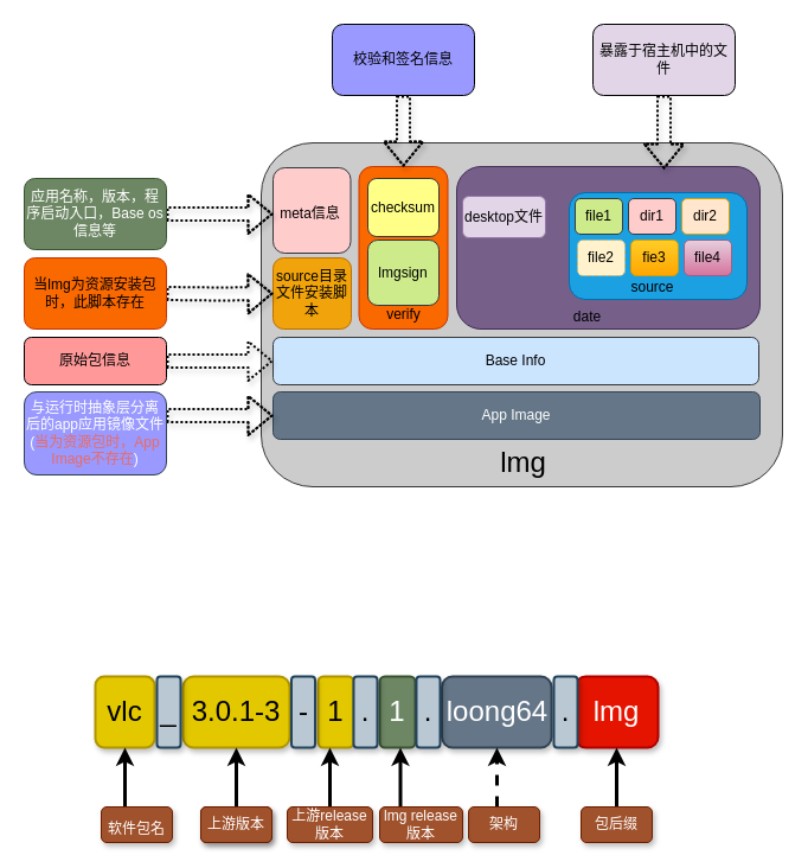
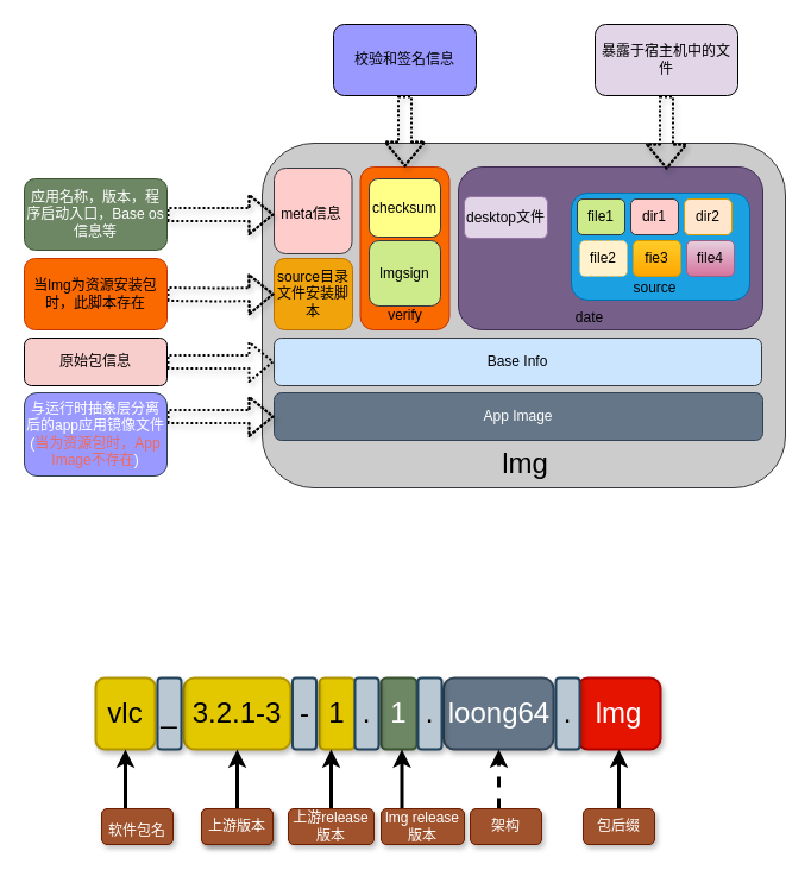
  <mxCell id="0" />
  <mxCell id="1" parent="0" />
  <mxCell id="2" value="" style="rounded=1;whiteSpace=wrap;html=1;fillColor=#CCCCCC;strokeColor=#36393d;" parent="1" vertex="1"><mxGeometry x="220" y="120" width="440" height="290" as="geometry" /></mxCell>
  <mxCell id="3" value="Base Info" style="rounded=1;whiteSpace=wrap;html=1;fillColor=#cce5ff;strokeColor=#36393d;" parent="1" vertex="1"><mxGeometry x="230" y="284" width="410" height="40" as="geometry" /></mxCell>
  <mxCell id="4" value="App Image" style="rounded=1;whiteSpace=wrap;html=1;fillColor=#647687;strokeColor=#314354;fontColor=#ffffff;" parent="1" vertex="1"><mxGeometry x="230" y="330" width="411" height="40" as="geometry" /></mxCell>
  <mxCell id="5" value="" style="rounded=1;whiteSpace=wrap;html=1;fillColor=#ffcccc;strokeColor=#36393d;" parent="1" vertex="1"><mxGeometry x="230" y="141" width="65.5" height="72" as="geometry" /></mxCell>
  <mxCell id="6" value="" style="rounded=1;whiteSpace=wrap;html=1;fillColor=#76608a;strokeColor=#432D57;fontColor=#ffffff;" parent="1" vertex="1"><mxGeometry x="385" y="140" width="256" height="137" as="geometry" /></mxCell>
  <mxCell id="7" value="meta信息" style="text;html=1;resizable=0;autosize=1;align=center;verticalAlign=middle;points=[];fillColor=none;strokeColor=none;rounded=0;" parent="1" vertex="1"><mxGeometry x="225.5" y="170" width="70" height="20" as="geometry" /></mxCell>
  <mxCell id="8" value="" style="rounded=1;whiteSpace=wrap;html=1;fillColor=#1ba1e2;strokeColor=#006EAF;fontColor=#ffffff;" parent="1" vertex="1"><mxGeometry x="480" y="162" width="150" height="90" as="geometry" /></mxCell>
  <mxCell id="9" value="date" style="text;html=1;resizable=0;autosize=1;align=center;verticalAlign=middle;points=[];fillColor=none;strokeColor=none;rounded=0;" parent="1" vertex="1"><mxGeometry x="475" y="257" width="40" height="20" as="geometry" /></mxCell>
  <mxCell id="10" value="source" style="text;html=1;resizable=0;autosize=1;align=center;verticalAlign=middle;points=[];fillColor=none;strokeColor=none;rounded=0;" parent="1" vertex="1"><mxGeometry x="525" y="232" width="50" height="20" as="geometry" /></mxCell>
  <mxCell id="11" value="desktop文件" style="rounded=1;whiteSpace=wrap;html=1;fillColor=#e1d5e7;strokeColor=#9673a6;" parent="1" vertex="1"><mxGeometry x="390" y="165" width="70" height="35" as="geometry" /></mxCell>
  <mxCell id="12" value="file1" style="rounded=1;whiteSpace=wrap;html=1;fillColor=#cdeb8b;strokeColor=#36393d;" parent="1" vertex="1"><mxGeometry x="485" y="167" width="40" height="30" as="geometry" /></mxCell>
  <mxCell id="13" value="dir1" style="rounded=1;whiteSpace=wrap;html=1;fillColor=#ffcccc;strokeColor=#36393d;" parent="1" vertex="1"><mxGeometry x="530" y="167" width="40" height="30" as="geometry" /></mxCell>
  <mxCell id="14" value="dir2" style="rounded=1;whiteSpace=wrap;html=1;fillColor=#ffe6cc;strokeColor=#d79b00;" parent="1" vertex="1"><mxGeometry x="575" y="167" width="40" height="30" as="geometry" /></mxCell>
  <mxCell id="15" value="file2" style="rounded=1;whiteSpace=wrap;html=1;fillColor=#fff2cc;strokeColor=#d6b656;dashed=1;" parent="1" vertex="1"><mxGeometry x="487" y="202" width="40" height="30" as="geometry" /></mxCell>
  <mxCell id="16" value="fie3" style="rounded=1;whiteSpace=wrap;html=1;fillColor=#ffcd28;strokeColor=#d79b00;gradientColor=#ffa500;" parent="1" vertex="1"><mxGeometry x="532" y="202" width="40" height="30" as="geometry" /></mxCell>
  <mxCell id="17" value="file4" style="rounded=1;whiteSpace=wrap;html=1;fillColor=#e6d0de;gradientColor=#d5739d;strokeColor=#996185;" parent="1" vertex="1"><mxGeometry x="577" y="202" width="40" height="30" as="geometry" /></mxCell>
  <mxCell id="18" value="source目录文件安装脚本" style="rounded=1;whiteSpace=wrap;html=1;fillColor=#f0a30a;fontColor=#000000;strokeColor=#BD7000;" parent="1" vertex="1"><mxGeometry x="230" y="217" width="66" height="60" as="geometry" /></mxCell>
  <mxCell id="19" value="" style="rounded=1;whiteSpace=wrap;html=1;fillColor=#fa6800;fontColor=#000000;strokeColor=#C73500;direction=south;" parent="1" vertex="1"><mxGeometry x="302.5" y="140" width="75" height="137" as="geometry" /></mxCell>
  <mxCell id="20" value="verify" style="text;html=1;resizable=0;autosize=1;align=center;verticalAlign=middle;points=[];fillColor=none;strokeColor=none;rounded=0;" parent="1" vertex="1"><mxGeometry x="320" y="255" width="40" height="20" as="geometry" /></mxCell>
  <mxCell id="21" value="checksum" style="rounded=1;whiteSpace=wrap;html=1;fillColor=#ffff88;strokeColor=#36393d;" parent="1" vertex="1"><mxGeometry x="310" y="150" width="60" height="49" as="geometry" /></mxCell>
  <mxCell id="22" value="lmgsign" style="rounded=1;whiteSpace=wrap;html=1;fillColor=#cdeb8b;strokeColor=#36393d;" parent="1" vertex="1"><mxGeometry x="310" y="202" width="60" height="55" as="geometry" /></mxCell>
  <mxCell id="23" value="&lt;font style=&quot;font-size: 24px&quot;&gt;lmg&lt;/font&gt;" style="text;html=1;resizable=0;autosize=1;align=center;verticalAlign=middle;points=[];fillColor=none;strokeColor=none;rounded=0;" parent="1" vertex="1"><mxGeometry x="415.5" y="380" width="50" height="20" as="geometry" /></mxCell>
- <mxCell id="24" value="原始包信息" style="rounded=1;whiteSpace=wrap;html=1;fontSize=12;fillColor=#FF9999;" parent="1" vertex="1"><mxGeometry x="20" y="284" width="120" height="40" as="geometry" /></mxCell>
+ <mxCell id="24" value="原始包信息" style="rounded=1;whiteSpace=wrap;html=1;fontSize=12;fillColor=#f8cecc;" parent="1" vertex="1"><mxGeometry x="20" y="284" width="120" height="40" as="geometry" /></mxCell>
  <mxCell id="25" value="" style="shape=flexArrow;endArrow=classic;html=1;rounded=1;shadow=1;sketch=0;fontSize=12;strokeWidth=2;fillColor=none;entryX=0;entryY=0.5;entryDx=0;entryDy=0;edgeStyle=orthogonalEdgeStyle;dashed=1;dashPattern=1 1;exitX=1;exitY=0.5;exitDx=0;exitDy=0;" parent="1" source="24" target="3" edge="1"><mxGeometry width="50" height="50" relative="1" as="geometry"><mxPoint x="120" y="340" as="sourcePoint" /><mxPoint x="170" y="290" as="targetPoint" /></mxGeometry></mxCell>
  <mxCell id="26" value="" style="edgeStyle=orthogonalEdgeStyle;shape=flexArrow;rounded=1;sketch=0;orthogonalLoop=1;jettySize=auto;html=1;shadow=1;dashed=1;dashPattern=1 1;fontSize=12;strokeWidth=2;fillColor=none;" parent="1" source="27" edge="1"><mxGeometry relative="1" as="geometry"><mxPoint x="230" y="180" as="targetPoint" /></mxGeometry></mxCell>
  <mxCell id="27" value="应用名称，版本，程序启动入口，Base os信息等" style="rounded=1;whiteSpace=wrap;html=1;fontSize=12;fillColor=#6d8764;fontColor=#ffffff;strokeColor=#3A5431;" parent="1" vertex="1"><mxGeometry x="20" y="150" width="120" height="60" as="geometry" /></mxCell>
  <mxCell id="28" value="" style="edgeStyle=orthogonalEdgeStyle;shape=flexArrow;rounded=1;sketch=0;orthogonalLoop=1;jettySize=auto;html=1;shadow=1;dashed=1;dashPattern=1 1;fontSize=12;strokeWidth=2;fillColor=none;" parent="1" source="29" target="4" edge="1"><mxGeometry relative="1" as="geometry"><Array as="points"><mxPoint x="200" y="350" /><mxPoint x="200" y="350" /></Array></mxGeometry></mxCell>
  <mxCell id="29" value="&lt;div&gt;与运行时抽象层分离后的app应用镜像文件(&lt;font color=&quot;#EA6B66&quot;&gt;当为资源包时，App Image不存在&lt;/font&gt;)&lt;/div&gt;" style="rounded=1;whiteSpace=wrap;html=1;fontSize=12;fillColor=#9999FF;fontColor=#ffffff;strokeColor=#314354;" parent="1" vertex="1"><mxGeometry x="20" y="330" width="120" height="70" as="geometry" /></mxCell>
  <mxCell id="30" value="" style="edgeStyle=orthogonalEdgeStyle;shape=flexArrow;rounded=1;sketch=0;orthogonalLoop=1;jettySize=auto;html=1;shadow=1;dashed=1;dashPattern=1 1;fontSize=12;strokeWidth=2;fillColor=none;" parent="1" source="31" edge="1"><mxGeometry relative="1" as="geometry"><mxPoint x="340" y="140" as="targetPoint" /></mxGeometry></mxCell>
  <mxCell id="31" value="校验和签名信息" style="rounded=1;whiteSpace=wrap;html=1;fontSize=12;fillColor=#9999FF;" parent="1" vertex="1"><mxGeometry x="280" y="20" width="120" height="60" as="geometry" /></mxCell>
  <mxCell id="32" value="" style="edgeStyle=orthogonalEdgeStyle;shape=flexArrow;rounded=1;sketch=0;orthogonalLoop=1;jettySize=auto;html=1;shadow=1;dashed=1;dashPattern=1 1;fontSize=12;strokeWidth=2;fillColor=none;entryX=0.684;entryY=0.015;entryDx=0;entryDy=0;entryPerimeter=0;" parent="1" source="33" target="6" edge="1"><mxGeometry relative="1" as="geometry" /></mxCell>
  <mxCell id="33" value="暴露于宿主机中的文件" style="rounded=1;whiteSpace=wrap;html=1;fontSize=12;fillColor=#E1D5E7;" parent="1" vertex="1"><mxGeometry x="500" y="20" width="120" height="60" as="geometry" /></mxCell>
  <mxCell id="34" value="" style="edgeStyle=orthogonalEdgeStyle;shape=flexArrow;rounded=1;sketch=0;orthogonalLoop=1;jettySize=auto;html=1;shadow=1;dashed=1;dashPattern=1 1;fontSize=12;fontColor=none;strokeWidth=2;fillColor=none;" parent="1" target="18" edge="1"><mxGeometry relative="1" as="geometry"><mxPoint x="140" y="247" as="sourcePoint" /></mxGeometry></mxCell>
  <mxCell id="35" value="当lmg为资源安装包时，此脚本存在" style="rounded=1;whiteSpace=wrap;html=1;fontSize=12;fillColor=#fa6800;strokeColor=#C73500;fontColor=#000000;" parent="1" vertex="1"><mxGeometry x="20" y="217" width="120" height="60" as="geometry" /></mxCell>
  <mxCell id="36" value="&lt;font style=&quot;font-size: 24px&quot;&gt;vlc&lt;/font&gt;" style="rounded=1;whiteSpace=wrap;html=1;strokeWidth=2;shadow=1;sketch=0;glass=0;fillColor=#e3c800;strokeColor=#B09500;fontColor=#000000;" parent="1" vertex="1"><mxGeometry x="80" y="570" width="50" height="60" as="geometry" /></mxCell>
- <mxCell id="37" value="&lt;font style=&quot;font-size: 24px&quot;&gt;3.0.1-3&lt;/font&gt;" style="rounded=1;whiteSpace=wrap;html=1;strokeWidth=2;shadow=1;sketch=0;glass=0;fillColor=#e3c800;strokeColor=#B09500;fontColor=#000000;" parent="1" vertex="1"><mxGeometry x="154" y="570" width="90" height="60" as="geometry" /></mxCell>
+ <mxCell id="37" value="&lt;font style=&quot;font-size: 24px&quot;&gt;3.2.1-3&lt;/font&gt;" style="rounded=1;whiteSpace=wrap;html=1;strokeWidth=2;shadow=1;sketch=0;glass=0;fillColor=#e3c800;strokeColor=#B09500;fontColor=#000000;" parent="1" vertex="1"><mxGeometry x="154" y="570" width="90" height="60" as="geometry" /></mxCell>
  <mxCell id="38" value="&lt;font style=&quot;font-size: 24px&quot;&gt;_&lt;/font&gt;" style="rounded=1;whiteSpace=wrap;html=1;strokeWidth=2;shadow=1;sketch=0;glass=0;fillColor=#bac8d3;strokeColor=#23445d;" parent="1" vertex="1"><mxGeometry x="132" y="570" width="20" height="60" as="geometry" /></mxCell>
  <mxCell id="39" value="&lt;font style=&quot;font-size: 24px&quot;&gt;lmg&lt;/font&gt;" style="rounded=1;whiteSpace=wrap;html=1;strokeWidth=2;shadow=1;sketch=0;glass=0;fillColor=#e51400;fontColor=#ffffff;strokeColor=#B20000;" parent="1" vertex="1"><mxGeometry x="485" y="570" width="70" height="60" as="geometry" /></mxCell>
  <mxCell id="40" value="&lt;font style=&quot;font-size: 24px&quot;&gt;1&lt;/font&gt;" style="rounded=1;whiteSpace=wrap;html=1;strokeWidth=2;shadow=1;sketch=0;glass=0;fillColor=#e3c800;strokeColor=#B09500;fontColor=#000000;" parent="1" vertex="1"><mxGeometry x="268" y="570" width="30" height="60" as="geometry" /></mxCell>
  <mxCell id="41" value="&lt;font style=&quot;font-size: 24px&quot;&gt;loong64&lt;/font&gt;" style="rounded=1;whiteSpace=wrap;html=1;strokeWidth=2;shadow=1;sketch=0;glass=0;fillColor=#647687;fontColor=#ffffff;strokeColor=#314354;" parent="1" vertex="1"><mxGeometry x="372.5" y="570" width="92.5" height="60" as="geometry" /></mxCell>
  <mxCell id="42" value="&lt;font style=&quot;font-size: 24px&quot;&gt;1&lt;/font&gt;" style="rounded=1;whiteSpace=wrap;html=1;strokeWidth=2;shadow=1;sketch=0;glass=0;fillColor=#6d8764;strokeColor=#3A5431;fontColor=#ffffff;" parent="1" vertex="1"><mxGeometry x="320" y="570" width="30" height="60" as="geometry" /></mxCell>
  <mxCell id="43" value="&lt;font style=&quot;font-size: 24px&quot;&gt;-&lt;/font&gt;" style="rounded=1;whiteSpace=wrap;html=1;strokeWidth=2;shadow=1;sketch=0;glass=0;fillColor=#bac8d3;strokeColor=#23445d;" parent="1" vertex="1"><mxGeometry x="245.5" y="570" width="20" height="60" as="geometry" /></mxCell>
  <mxCell id="44" value="&lt;font style=&quot;font-size: 24px&quot;&gt;.&lt;/font&gt;" style="rounded=1;whiteSpace=wrap;html=1;strokeWidth=2;shadow=1;sketch=0;glass=0;fillColor=#bac8d3;strokeColor=#23445d;" parent="1" vertex="1"><mxGeometry x="298" y="570" width="20" height="60" as="geometry" /></mxCell>
  <mxCell id="45" value="&lt;font style=&quot;font-size: 24px&quot;&gt;.&lt;/font&gt;" style="rounded=1;whiteSpace=wrap;html=1;strokeWidth=2;shadow=1;sketch=0;glass=0;fillColor=#bac8d3;strokeColor=#23445d;" parent="1" vertex="1"><mxGeometry x="351" y="570" width="20" height="60" as="geometry" /></mxCell>
  <mxCell id="46" value="&lt;font style=&quot;font-size: 24px&quot;&gt;.&lt;/font&gt;" style="rounded=1;whiteSpace=wrap;html=1;strokeWidth=2;shadow=1;sketch=0;glass=0;fillColor=#bac8d3;strokeColor=#23445d;" parent="1" vertex="1"><mxGeometry x="467" y="570" width="20" height="60" as="geometry" /></mxCell>
  <mxCell id="47" value="" style="edgeStyle=orthogonalEdgeStyle;rounded=0;orthogonalLoop=1;jettySize=auto;html=1;fontSize=12;entryX=0.5;entryY=1;entryDx=0;entryDy=0;strokeWidth=3;" parent="1" source="48" target="36" edge="1"><mxGeometry relative="1" as="geometry"><Array as="points"><mxPoint x="105" y="670" /><mxPoint x="105" y="670" /></Array></mxGeometry></mxCell>
  <mxCell id="48" value="&lt;font style=&quot;font-size: 12px&quot;&gt;软件包名&lt;/font&gt;" style="text;html=1;strokeColor=#6D1F00;fillColor=#a0522d;align=center;verticalAlign=middle;whiteSpace=wrap;rounded=1;shadow=1;glass=0;sketch=0;fontSize=24;fontColor=#ffffff;" parent="1" vertex="1"><mxGeometry x="85" y="680" width="60" height="30" as="geometry" /></mxCell>
  <mxCell id="49" value="" style="edgeStyle=orthogonalEdgeStyle;rounded=0;orthogonalLoop=1;jettySize=auto;html=1;fontSize=12;strokeWidth=3;" parent="1" source="50" target="37" edge="1"><mxGeometry relative="1" as="geometry" /></mxCell>
  <mxCell id="50" value="上游版本" style="text;html=1;strokeColor=#6D1F00;fillColor=#a0522d;align=center;verticalAlign=middle;whiteSpace=wrap;rounded=1;shadow=1;glass=0;sketch=0;fontSize=12;fontColor=#ffffff;" parent="1" vertex="1"><mxGeometry x="169" y="680" width="60" height="30" as="geometry" /></mxCell>
  <mxCell id="51" value="上游版本" style="text;html=1;strokeColor=#6D1F00;fillColor=#a0522d;align=center;verticalAlign=middle;whiteSpace=wrap;rounded=1;shadow=1;glass=0;sketch=0;fontSize=12;fontColor=#ffffff;" parent="1" vertex="1"><mxGeometry x="169" y="680" width="60" height="30" as="geometry" /></mxCell>
  <mxCell id="52" value="" style="edgeStyle=orthogonalEdgeStyle;rounded=0;orthogonalLoop=1;jettySize=auto;html=1;fontSize=12;strokeWidth=3;entryX=0.5;entryY=1;entryDx=0;entryDy=0;" parent="1" source="53" edge="1"><mxGeometry relative="1" as="geometry"><mxPoint x="278" y="630" as="targetPoint" /></mxGeometry></mxCell>
  <mxCell id="53" value="上游release版本" style="text;html=1;strokeColor=#6D1F00;fillColor=#a0522d;align=center;verticalAlign=middle;whiteSpace=wrap;rounded=1;shadow=1;glass=0;sketch=0;fontSize=12;fontColor=#ffffff;" parent="1" vertex="1"><mxGeometry x="242" y="680" width="72" height="30" as="geometry" /></mxCell>
  <mxCell id="54" value="" style="edgeStyle=orthogonalEdgeStyle;rounded=0;orthogonalLoop=1;jettySize=auto;html=1;fontSize=12;strokeWidth=3;dashed=1;" parent="1" source="55" target="41" edge="1"><mxGeometry relative="1" as="geometry"><Array as="points"><mxPoint x="419" y="660" /><mxPoint x="419" y="660" /></Array></mxGeometry></mxCell>
  <mxCell id="55" value="架构" style="text;html=1;strokeColor=#6D1F00;fillColor=#a0522d;align=center;verticalAlign=middle;whiteSpace=wrap;rounded=1;shadow=1;glass=0;sketch=0;fontSize=12;fontColor=#ffffff;" parent="1" vertex="1"><mxGeometry x="395" y="680" width="60" height="30" as="geometry" /></mxCell>
  <mxCell id="56" value="" style="edgeStyle=orthogonalEdgeStyle;rounded=0;orthogonalLoop=1;jettySize=auto;html=1;fontSize=12;strokeWidth=3;entryX=0.75;entryY=1;entryDx=0;entryDy=0;" parent="1" edge="1"><mxGeometry relative="1" as="geometry"><mxPoint x="337.5" y="680" as="sourcePoint" /><mxPoint x="337.5" y="630" as="targetPoint" /><Array as="points"><mxPoint x="338" y="655" /></Array></mxGeometry></mxCell>
  <mxCell id="57" value="lmg release版本" style="text;html=1;strokeColor=#6D1F00;fillColor=#a0522d;align=center;verticalAlign=middle;whiteSpace=wrap;rounded=1;shadow=1;glass=0;sketch=0;fontSize=12;fontColor=#ffffff;" parent="1" vertex="1"><mxGeometry x="320" y="680" width="70" height="30" as="geometry" /></mxCell>
  <mxCell id="58" style="edgeStyle=orthogonalEdgeStyle;rounded=0;orthogonalLoop=1;jettySize=auto;html=1;entryX=0.5;entryY=1;entryDx=0;entryDy=0;fontSize=12;strokeWidth=3;" parent="1" source="59" target="39" edge="1"><mxGeometry relative="1" as="geometry" /></mxCell>
  <mxCell id="59" value="包后缀" style="text;html=1;strokeColor=#6D1F00;fillColor=#a0522d;align=center;verticalAlign=middle;whiteSpace=wrap;rounded=1;shadow=1;glass=0;sketch=0;fontSize=12;fontColor=#ffffff;" parent="1" vertex="1"><mxGeometry x="490" y="680" width="60" height="30" as="geometry" /></mxCell>
